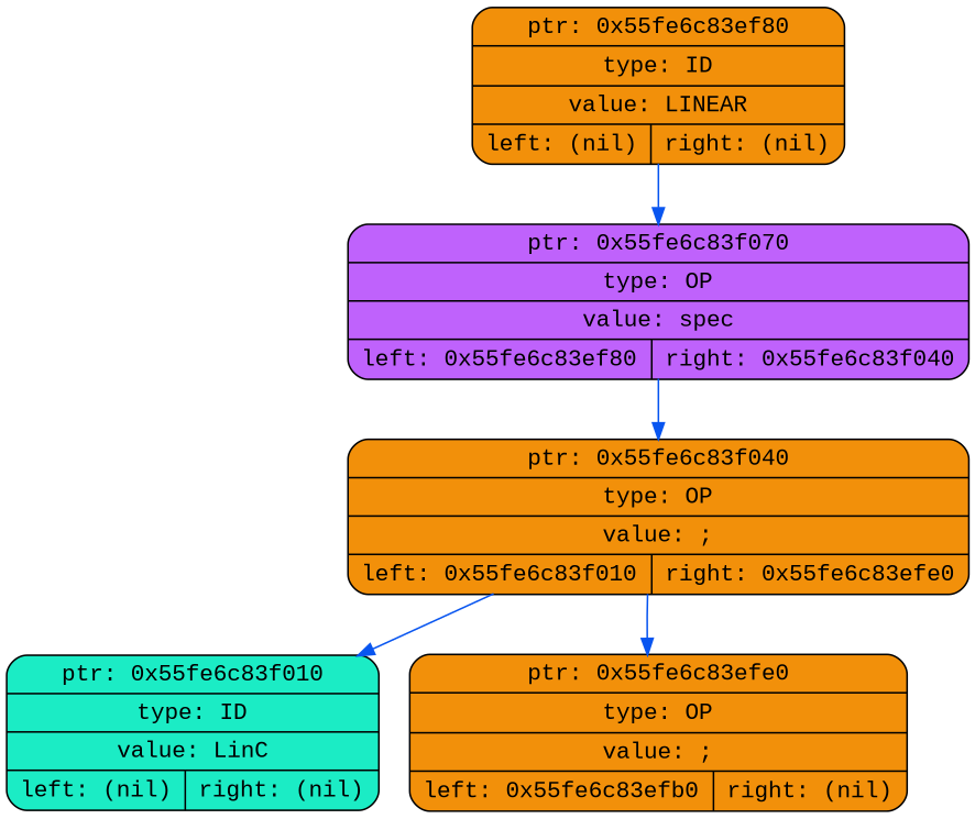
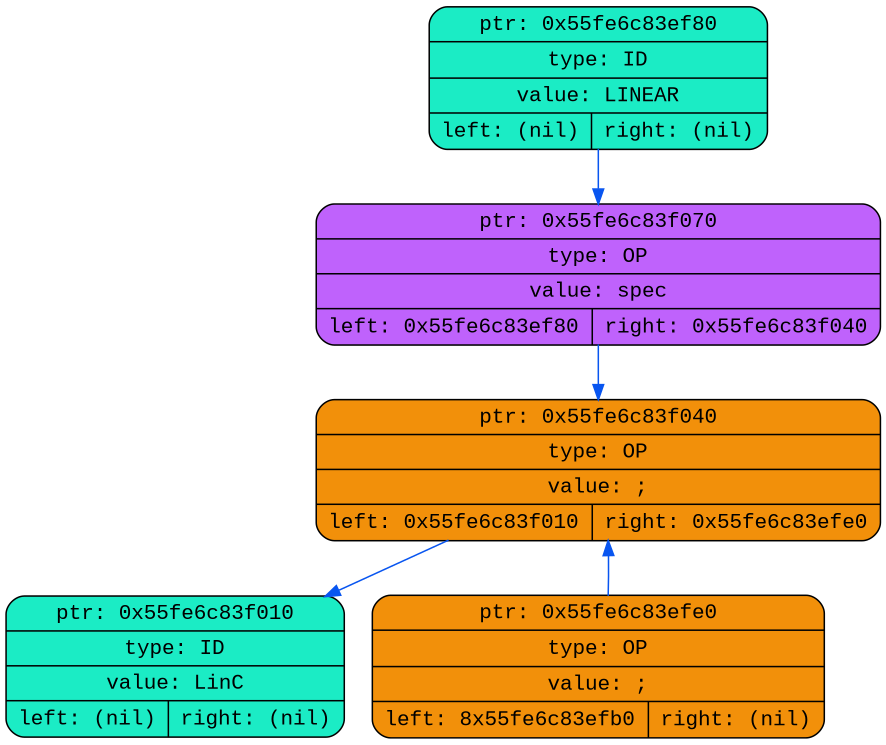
  digraph {
    fontname="Liberation Mono"
    rankdir=TP
    node [fillcolor="#F2900A" fontname="Liberation Mono" shape=record style="rounded,filled"]
    edge [color="#0855F0" fontname="Liberation Mono"]
    n1 [fillcolor="#BF62FC" label="{ ptr: 0x55fe6c83f070 | type: OP | value: spec| { left: 0x55fe6c83ef80 | right: 0x55fe6c83f040 }}"]
    n2 [label="{ ptr: 0x55fe6c83f040 | type: OP | value: ;| { left: 0x55fe6c83f010 | right: 0x55fe6c83efe0 }}"]
-   n3 [label="{ ptr: 0x55fe6c83ef80 | type: ID | value: LINEAR| { left: (nil) | right: (nil) }}"]
+   n3 [fillcolor="#1BECC5" label="{ ptr: 0x55fe6c83ef80 | type: ID | value: LINEAR| { left: (nil) | right: (nil) }}"]
    n4 [fillcolor="#1BECC5" label="{ ptr: 0x55fe6c83f010 | type: ID | value: LinC| { left: (nil) | right: (nil) }}"]
-   n5 [label="{ ptr: 0x55fe6c83efe0 | type: OP | value: ;| { left: 0x55fe6c83efb0 | right: (nil) }}"]
+   n5 [label="{ ptr: 0x55fe6c83efe0 | type: OP | value: ;| { left: 8x55fe6c83efb0 | right: (nil) }}"]
    n1 -> n2
    n2 -> n4
-   n2 -> n5
+   n5 -> n2
    n3 -> n1
  }
